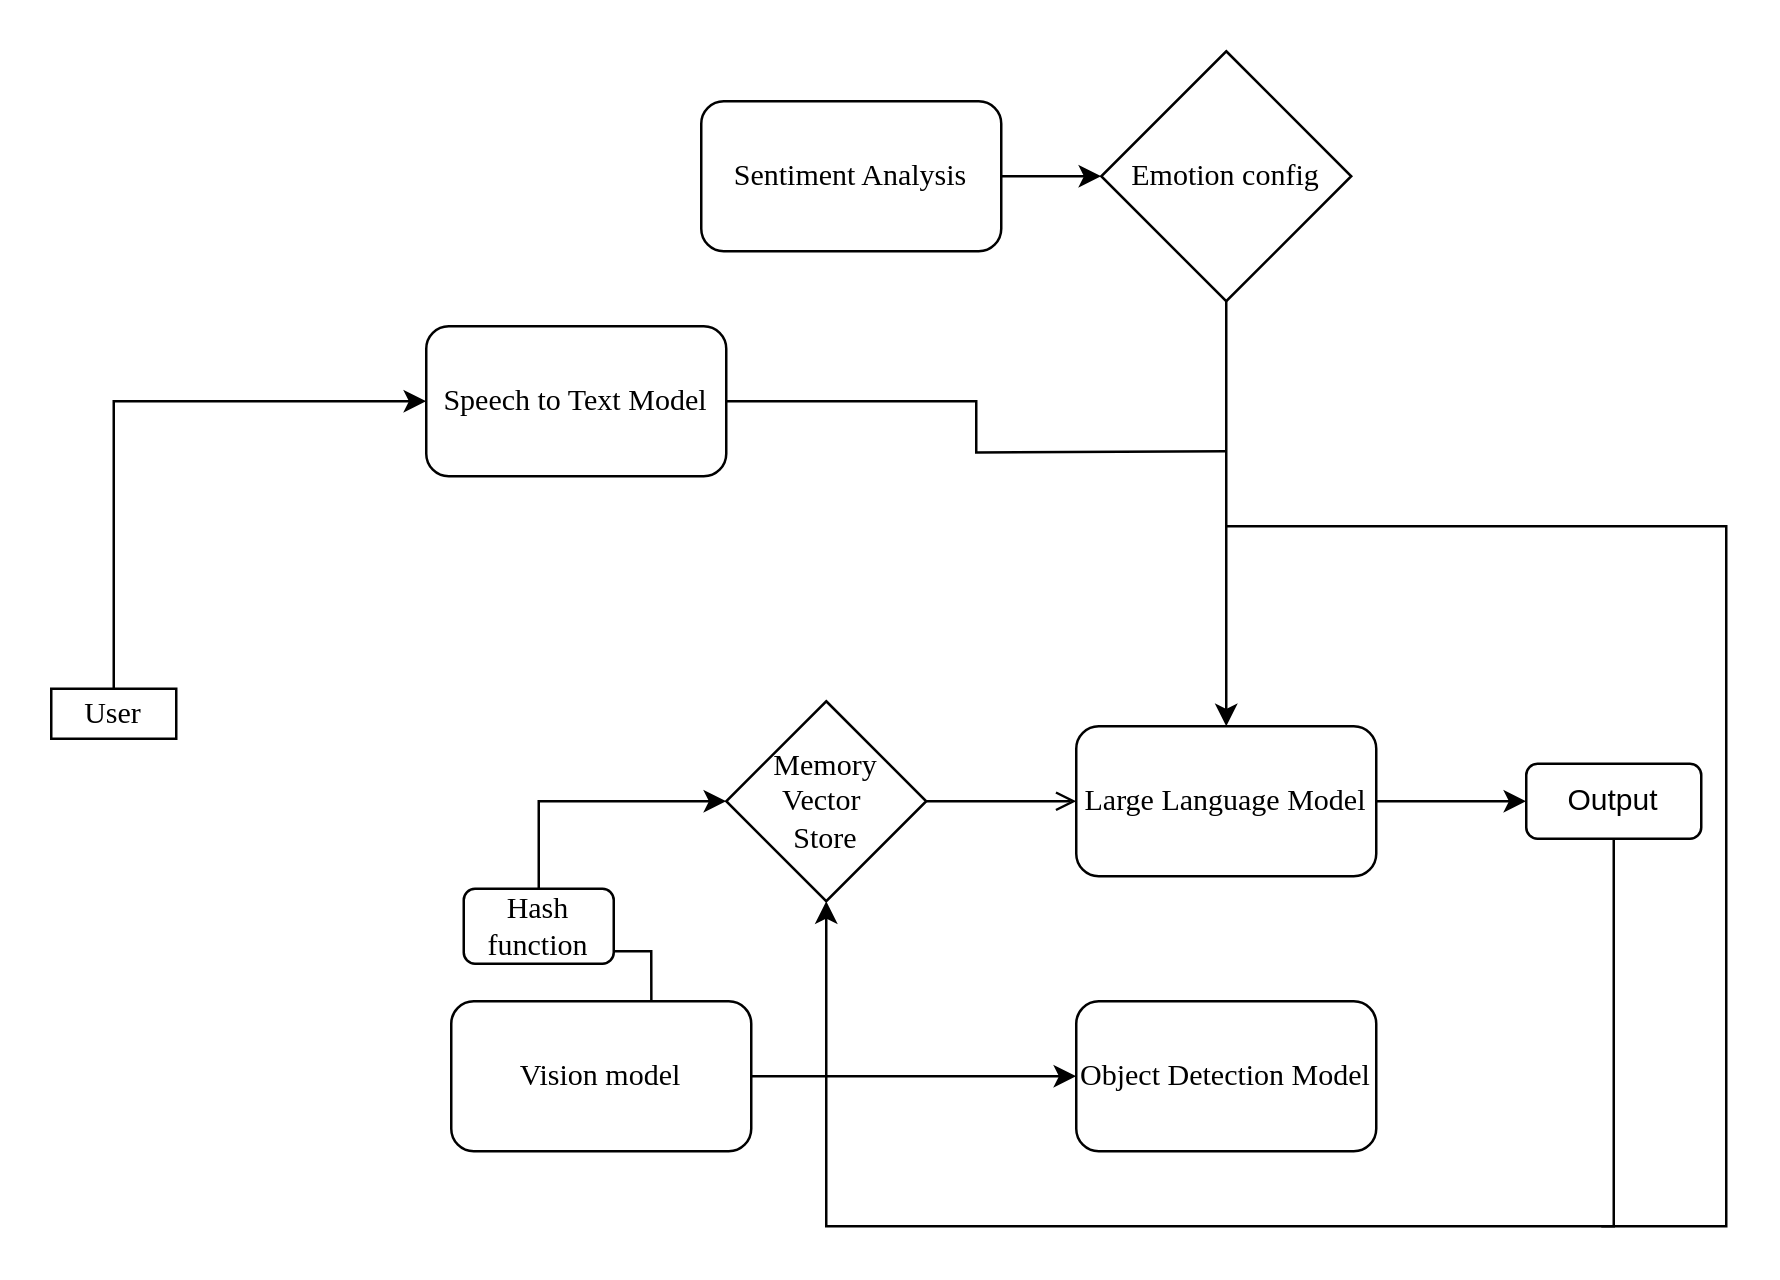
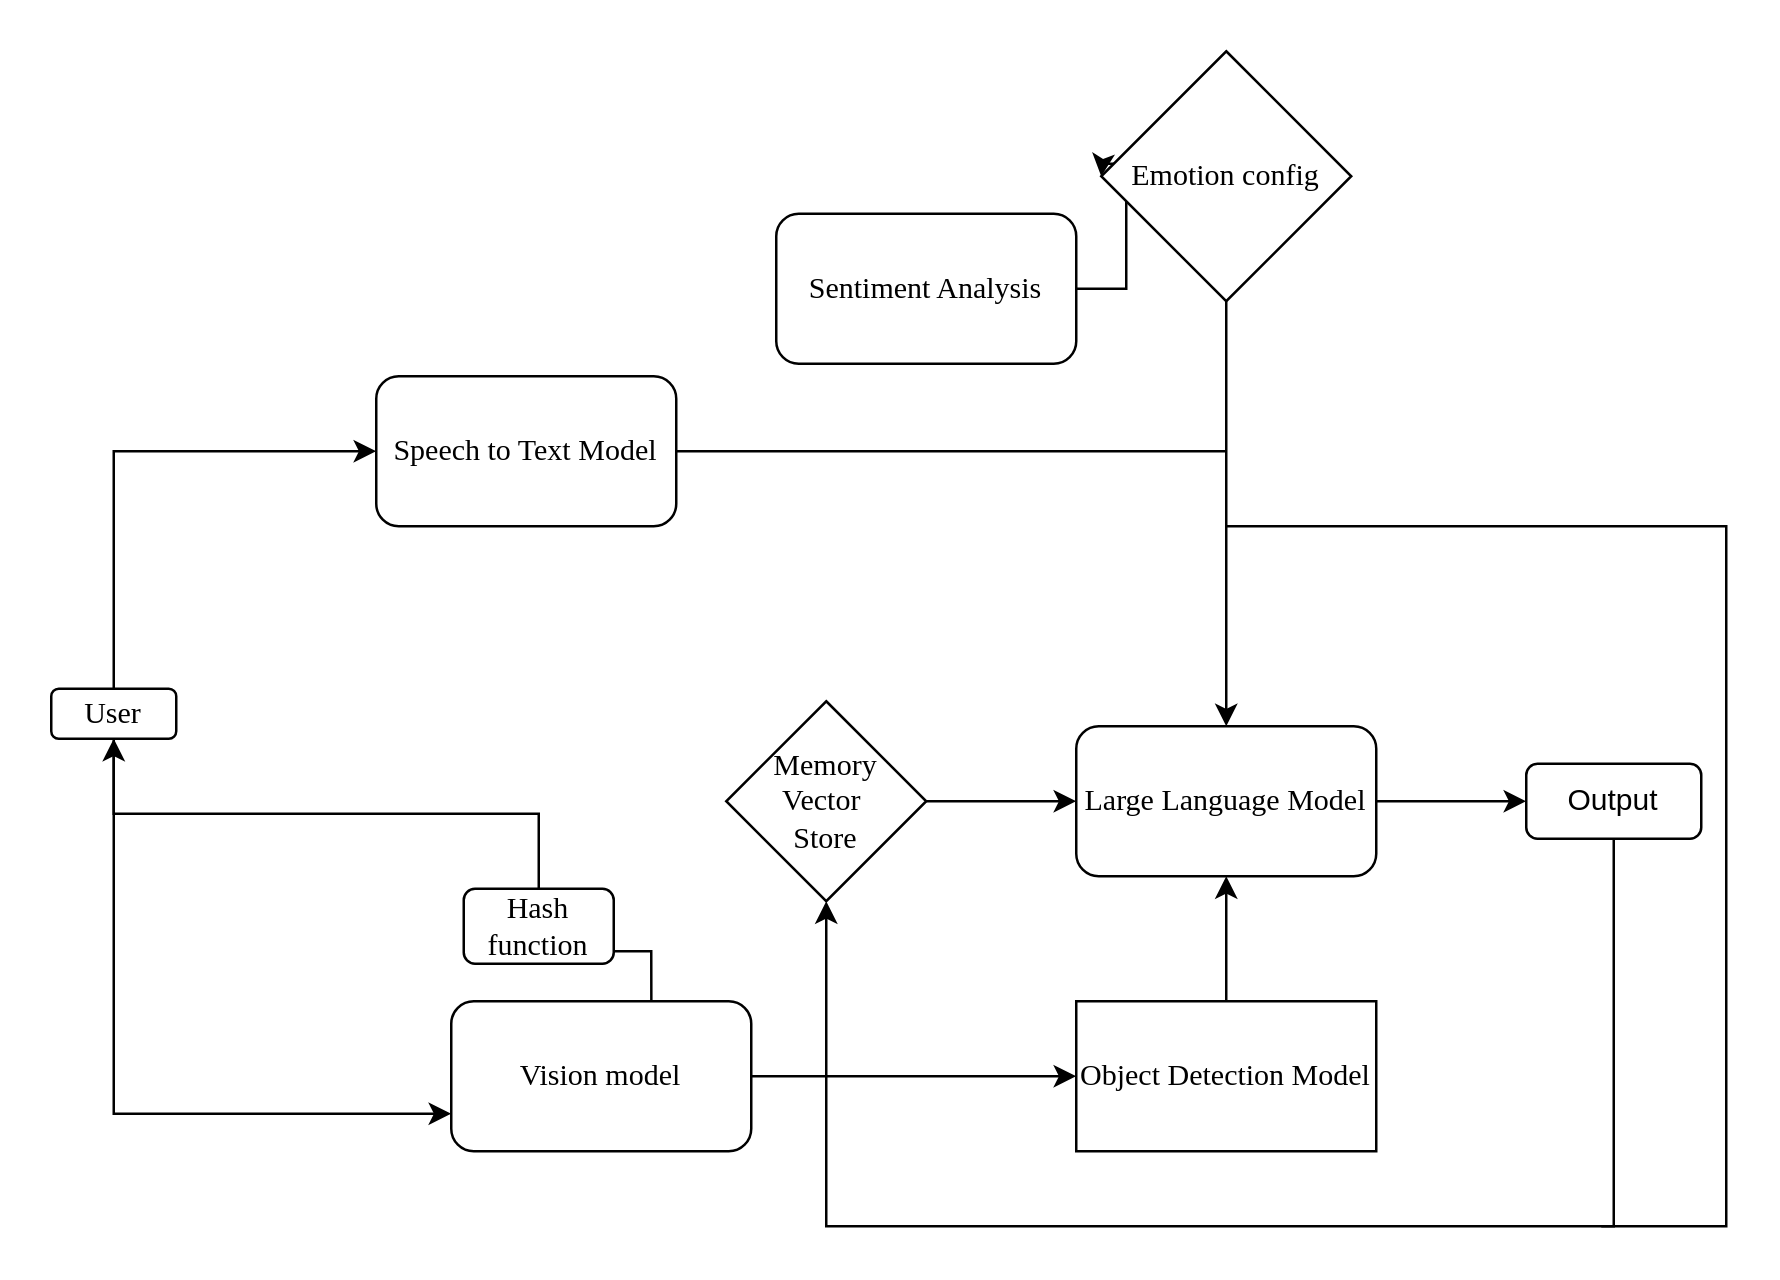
  <mxCell id="0" />
  <mxCell id="1" parent="0" />
  <mxCell id="2" style="edgeStyle=orthogonalEdgeStyle;rounded=0;orthogonalLoop=1;jettySize=auto;html=1;exitX=0.5;exitY=0;exitDx=0;exitDy=0;entryX=0;entryY=0.5;entryDx=0;entryDy=0;" edge="1" parent="1" source="4" target="6"><mxGeometry relative="1" as="geometry" /></mxCell>
- <mxCell id="4" value="&lt;font face=&quot;Times New Roman&quot;&gt;User&lt;/font&gt;" style="whiteSpace=wrap;html=1;rounded=0;" vertex="1" parent="1"><mxGeometry x="20" y="275" width="50" height="20" as="geometry" /></mxCell>
+ <mxCell id="3" style="edgeStyle=orthogonalEdgeStyle;rounded=0;orthogonalLoop=1;jettySize=auto;html=1;exitX=0.5;exitY=1;exitDx=0;exitDy=0;entryX=0;entryY=0.75;entryDx=0;entryDy=0;" edge="1" parent="1" source="4" target="16"><mxGeometry relative="1" as="geometry" /></mxCell>
+ <mxCell id="4" value="&lt;font face=&quot;Times New Roman&quot;&gt;User&lt;/font&gt;" style="rounded=1;whiteSpace=wrap;html=1;" vertex="1" parent="1"><mxGeometry x="20" y="275" width="50" height="20" as="geometry" /></mxCell>
  <mxCell id="5" style="edgeStyle=orthogonalEdgeStyle;rounded=0;orthogonalLoop=1;jettySize=auto;html=1;exitX=1;exitY=0.5;exitDx=0;exitDy=0;endArrow=none;endFill=0;" edge="1" parent="1" source="6"><mxGeometry relative="1" as="geometry"><mxPoint x="490" y="180" as="targetPoint" /></mxGeometry></mxCell>
- <mxCell id="6" value="&lt;font face=&quot;Times New Roman&quot;&gt;Speech to Text Model&lt;br&gt;&lt;/font&gt;" style="rounded=1;whiteSpace=wrap;html=1;" vertex="1" parent="1"><mxGeometry x="170" y="130" width="120" height="60" as="geometry" /></mxCell>
+ <mxCell id="6" value="&lt;font face=&quot;Times New Roman&quot;&gt;Speech to Text Model&lt;br&gt;&lt;/font&gt;" style="rounded=1;whiteSpace=wrap;html=1;" vertex="1" parent="1"><mxGeometry x="150" y="150" width="120" height="60" as="geometry" /></mxCell>
  <mxCell id="7" style="edgeStyle=orthogonalEdgeStyle;rounded=0;orthogonalLoop=1;jettySize=auto;html=1;exitX=1;exitY=0.5;exitDx=0;exitDy=0;" edge="1" parent="1" source="8"><mxGeometry relative="1" as="geometry"><mxPoint x="440" y="70" as="targetPoint" /></mxGeometry></mxCell>
- <mxCell id="8" value="&lt;font face=&quot;Times New Roman&quot;&gt;Sentiment Analysis&lt;br&gt;&lt;/font&gt;" style="rounded=1;whiteSpace=wrap;html=1;" vertex="1" parent="1"><mxGeometry x="280" y="40" width="120" height="60" as="geometry" /></mxCell>
+ <mxCell id="8" value="&lt;font face=&quot;Times New Roman&quot;&gt;Sentiment Analysis&lt;br&gt;&lt;/font&gt;" style="rounded=1;whiteSpace=wrap;html=1;" vertex="1" parent="1"><mxGeometry x="310" y="85" width="120" height="60" as="geometry" /></mxCell>
  <mxCell id="9" style="edgeStyle=orthogonalEdgeStyle;rounded=0;orthogonalLoop=1;jettySize=auto;html=1;exitX=0.5;exitY=1;exitDx=0;exitDy=0;entryX=0.5;entryY=0;entryDx=0;entryDy=0;" edge="1" parent="1" source="10" target="12"><mxGeometry relative="1" as="geometry" /></mxCell>
  <mxCell id="10" value="&lt;font face=&quot;Times New Roman&quot;&gt;Emotion config&lt;/font&gt;" style="rhombus;whiteSpace=wrap;html=1;" vertex="1" parent="1"><mxGeometry x="440" y="20" width="100" height="100" as="geometry" /></mxCell>
  <mxCell id="11" style="edgeStyle=orthogonalEdgeStyle;rounded=0;orthogonalLoop=1;jettySize=auto;html=1;exitX=1;exitY=0.5;exitDx=0;exitDy=0;" edge="1" parent="1" source="12" target="14"><mxGeometry relative="1" as="geometry" /></mxCell>
  <mxCell id="12" value="&lt;font face=&quot;Times New Roman&quot;&gt;Large Language Model&lt;br&gt;&lt;/font&gt;" style="rounded=1;whiteSpace=wrap;html=1;" vertex="1" parent="1"><mxGeometry x="430" y="290" width="120" height="60" as="geometry" /></mxCell>
  <mxCell id="13" style="edgeStyle=orthogonalEdgeStyle;rounded=0;orthogonalLoop=1;jettySize=auto;html=1;exitX=0.5;exitY=1;exitDx=0;exitDy=0;entryX=0.5;entryY=1;entryDx=0;entryDy=0;" edge="1" parent="1" source="14" target="18"><mxGeometry relative="1" as="geometry"><Array as="points"><mxPoint x="645" y="490" /><mxPoint x="330" y="490" /></Array></mxGeometry></mxCell>
  <mxCell id="14" value="Output" style="rounded=1;whiteSpace=wrap;html=1;" vertex="1" parent="1"><mxGeometry x="610" y="305" width="70" height="30" as="geometry" /></mxCell>
  <mxCell id="15" style="edgeStyle=orthogonalEdgeStyle;rounded=0;orthogonalLoop=1;jettySize=auto;html=1;exitX=1;exitY=0.5;exitDx=0;exitDy=0;" edge="1" parent="1" source="16" target="23"><mxGeometry relative="1" as="geometry" /></mxCell>
  <mxCell id="16" value="&lt;font face=&quot;Times New Roman&quot;&gt;Vision model&lt;/font&gt;" style="rounded=1;whiteSpace=wrap;html=1;" vertex="1" parent="1"><mxGeometry x="180" y="400" width="120" height="60" as="geometry" /></mxCell>
- <mxCell id="17" style="edgeStyle=orthogonalEdgeStyle;rounded=0;orthogonalLoop=1;jettySize=auto;html=1;exitX=1;exitY=0.5;exitDx=0;exitDy=0;entryX=0;entryY=0.5;entryDx=0;entryDy=0;endArrow=open;" edge="1" parent="1" source="18" target="12"><mxGeometry relative="1" as="geometry" /></mxCell>
+ <mxCell id="17" style="edgeStyle=orthogonalEdgeStyle;rounded=0;orthogonalLoop=1;jettySize=auto;html=1;exitX=1;exitY=0.5;exitDx=0;exitDy=0;entryX=0;entryY=0.5;entryDx=0;entryDy=0;" edge="1" parent="1" source="18" target="12"><mxGeometry relative="1" as="geometry" /></mxCell>
  <mxCell id="18" value="&lt;div&gt;&lt;font face=&quot;Times New Roman&quot;&gt;Memory Vector&amp;nbsp;&lt;/font&gt;&lt;/div&gt;&lt;div&gt;&lt;font face=&quot;Times New Roman&quot;&gt;Store&lt;/font&gt;&lt;/div&gt;" style="rhombus;whiteSpace=wrap;html=1;" vertex="1" parent="1"><mxGeometry x="290" y="280" width="80" height="80" as="geometry" /></mxCell>
  <mxCell id="19" value="" style="edgeStyle=orthogonalEdgeStyle;rounded=0;orthogonalLoop=1;jettySize=auto;html=1;exitX=0.667;exitY=0;exitDx=0;exitDy=0;exitPerimeter=0;" edge="1" parent="1" source="16" target="20"><mxGeometry relative="1" as="geometry"><mxPoint x="210" y="400" as="sourcePoint" /><mxPoint x="210" y="314" as="targetPoint" /></mxGeometry></mxCell>
  <mxCell id="20" value="&lt;font face=&quot;Times New Roman&quot;&gt;Hash function&lt;/font&gt;" style="rounded=1;whiteSpace=wrap;html=1;" vertex="1" parent="1"><mxGeometry x="185" y="355" width="60" height="30" as="geometry" /></mxCell>
- <mxCell id="21" style="edgeStyle=orthogonalEdgeStyle;rounded=0;orthogonalLoop=1;jettySize=auto;html=1;exitX=0.5;exitY=0;exitDx=0;exitDy=0;entryX=0;entryY=0.5;entryDx=0;entryDy=0;" edge="1" parent="1" source="20" target="18"><mxGeometry relative="1" as="geometry" /></mxCell>
- <mxCell id="23" value="&lt;font face=&quot;Times New Roman&quot;&gt;Object Detection Model&lt;br&gt;&lt;/font&gt;" style="rounded=1;whiteSpace=wrap;html=1;" vertex="1" parent="1"><mxGeometry x="430" y="400" width="120" height="60" as="geometry" /></mxCell>
+ <mxCell id="21" style="edgeStyle=orthogonalEdgeStyle;rounded=0;orthogonalLoop=1;jettySize=auto;html=1;exitX=0.5;exitY=0;exitDx=0;exitDy=0;" edge="1" parent="1" source="20" target="4"><mxGeometry relative="1" as="geometry" /></mxCell>
+ <mxCell id="22" style="edgeStyle=orthogonalEdgeStyle;rounded=0;orthogonalLoop=1;jettySize=auto;html=1;exitX=0.5;exitY=0;exitDx=0;exitDy=0;entryX=0.5;entryY=1;entryDx=0;entryDy=0;" edge="1" parent="1" source="23" target="12"><mxGeometry relative="1" as="geometry" /></mxCell>
+ <mxCell id="23" value="&lt;font face=&quot;Times New Roman&quot;&gt;Object Detection Model&lt;br&gt;&lt;/font&gt;" style="whiteSpace=wrap;html=1;rounded=0;" vertex="1" parent="1"><mxGeometry x="430" y="400" width="120" height="60" as="geometry" /></mxCell>
  <mxCell id="24" value="" style="endArrow=none;html=1;rounded=0;" edge="1" parent="1"><mxGeometry width="50" height="50" relative="1" as="geometry"><mxPoint x="640" y="490" as="sourcePoint" /><mxPoint x="490" y="210" as="targetPoint" /><Array as="points"><mxPoint x="690" y="490" /><mxPoint x="690" y="210" /></Array></mxGeometry></mxCell>
